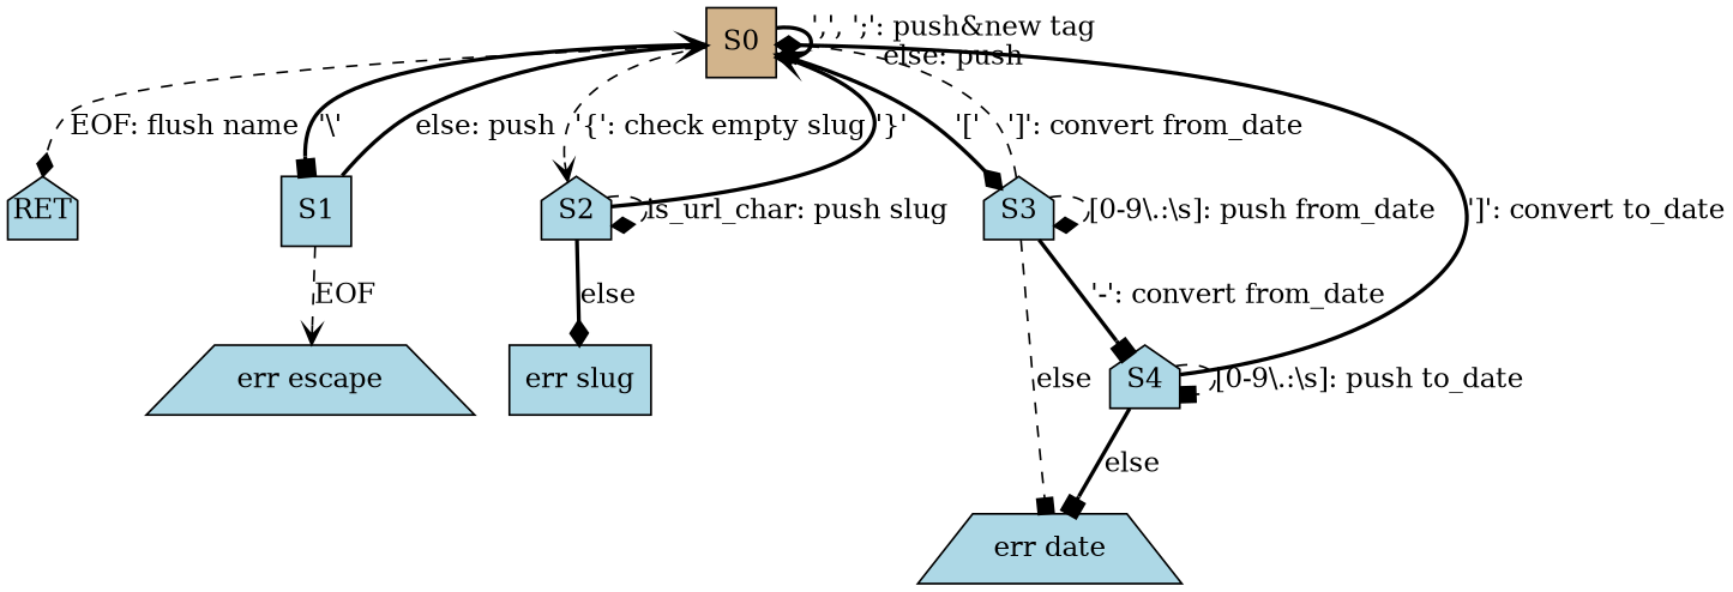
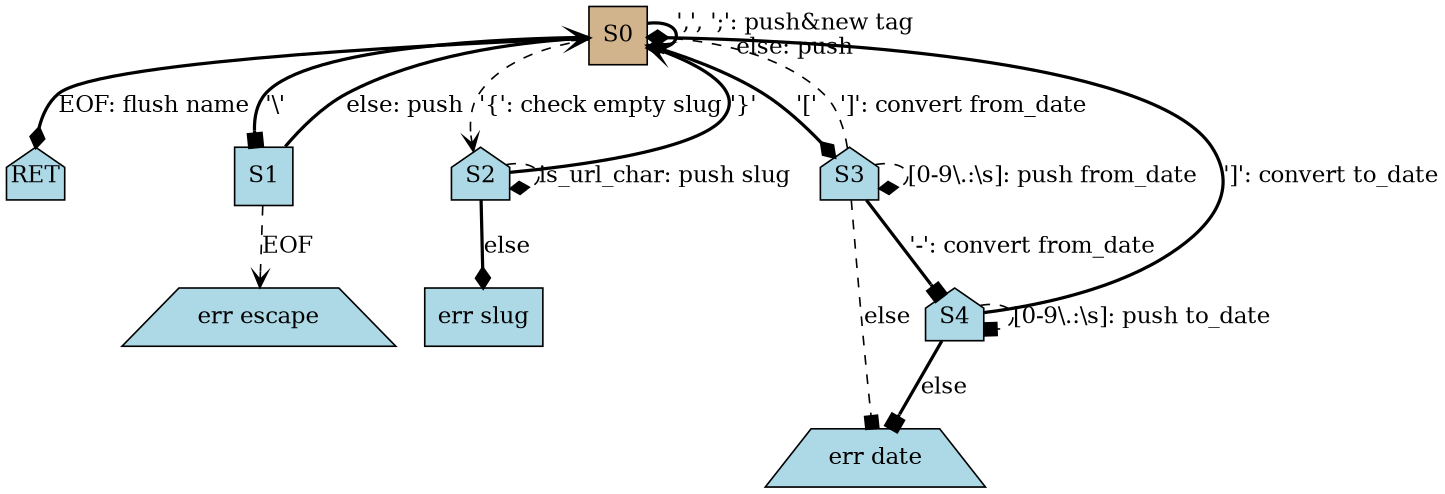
  digraph {
    fontname="DejaVu Serif"
    rankdir=TB
    node [fillcolor=lightblue fixedsize=true fontname="DejaVu Serif" shape=house style=filled]
    edge [arrowhead=diamond fontname="DejaVu Serif" style=bold]
    S0 [fillcolor=tan height=0.5 shape=box width=0.5]
    RET [height=0.5 width=0.5]
    S1 [height=0.5 shape=box width=0.5]
    S2 [height=0.5 width=0.5]
    S3 [height=0.5 width=0.5]
    n6 [fixedsize=false height=0.5 label="err escape" shape=trapezium width=0.5]
    n7 [fixedsize=false height=0.5 label="err slug" shape=box width=0.5]
    S4 [height=0.5 width=0.5]
    n9 [fixedsize=false height=0.5 label="err date" shape=trapezium width=0.5]
    S0 -> S0 [label="',', ';': push&new tag\nelse: push"]
-   S0 -> RET [label="EOF: flush name" style=dashed]
+   S0 -> RET [label="EOF: flush name"]
    S0 -> S1 [arrowhead=box label="'\\'"]
    S0 -> S2 [arrowhead=vee label="'{': check empty slug" style=dashed]
    S0 -> S3 [label="'['"]
    S1 -> S0 [arrowhead=vee label="else: push"]
    S1 -> n6 [arrowhead=vee label=EOF style=dashed]
    S2 -> S0 [arrowhead=vee label="'}'"]
    S2 -> S2 [label="is_url_char: push slug" style=dashed]
    S2 -> n7 [label=else]
    S3 -> S0 [label="']': convert from_date" style=dashed]
    S3 -> S3 [label="[0-9\\.:\\s]: push from_date" style=dashed]
    S3 -> S4 [arrowhead=box label="'-': convert from_date"]
    S3 -> n9 [arrowhead=box label=else style=dashed]
    S4 -> S0 [label="']': convert to_date"]
    S4 -> S4 [arrowhead=box label="[0-9\\.:\\s]: push to_date" style=dashed]
    S4 -> n9 [arrowhead=box label=else]
  }
